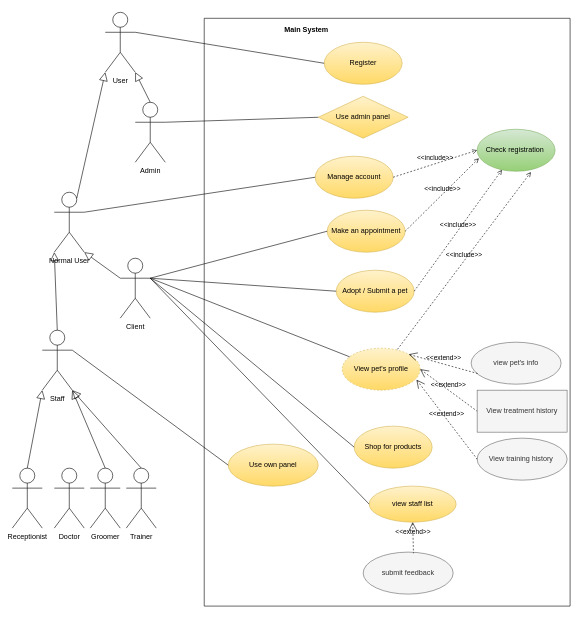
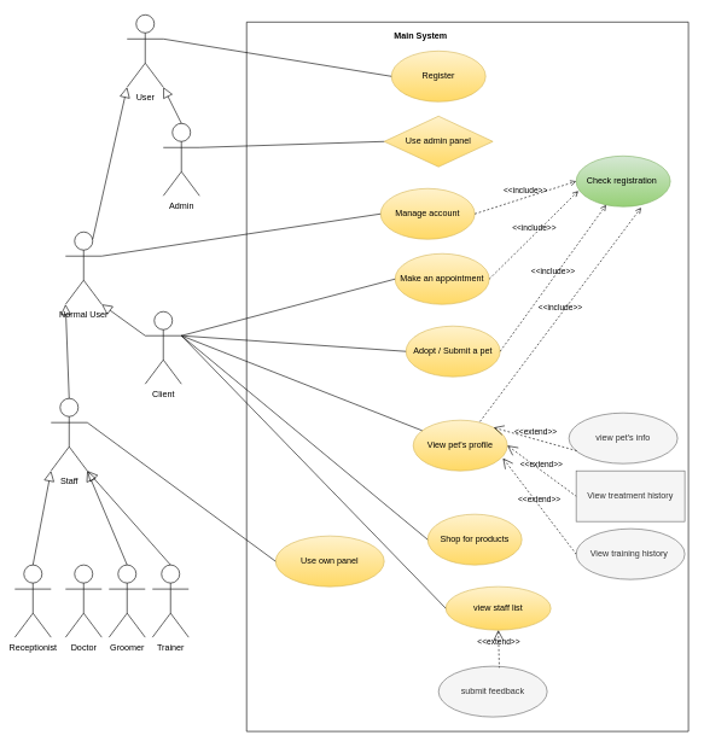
  <mxCell id="0" />
  <mxCell id="1" parent="0" />
  <mxCell id="2" value="" style="swimlane;startSize=0;" parent="1" vertex="1"><mxGeometry x="340" y="30" width="610" height="980" as="geometry" /></mxCell>
  <mxCell id="3" value="Register" style="ellipse;whiteSpace=wrap;html=1;gradientColor=#ffd966;fillColor=#fff2cc;strokeColor=#d6b656;" parent="2" vertex="1"><mxGeometry x="200" y="40" width="130" height="70" as="geometry" /></mxCell>
  <mxCell id="4" value="Adopt / Submit a pet" style="ellipse;whiteSpace=wrap;html=1;gradientColor=#ffd966;fillColor=#fff2cc;strokeColor=#d6b656;" parent="2" vertex="1"><mxGeometry x="220" y="420" width="130" height="70" as="geometry" /></mxCell>
  <mxCell id="5" value="Shop for products" style="ellipse;whiteSpace=wrap;html=1;gradientColor=#ffd966;fillColor=#fff2cc;strokeColor=#d6b656;" parent="2" vertex="1"><mxGeometry x="250" y="680" width="130" height="70" as="geometry" /></mxCell>
  <mxCell id="6" value="Check r&lt;span&gt;egistration&amp;nbsp;&lt;/span&gt;" style="ellipse;whiteSpace=wrap;html=1;gradientColor=#97d077;fillColor=#d5e8d4;strokeColor=#82b366;" parent="2" vertex="1"><mxGeometry x="455" y="185" width="130" height="70" as="geometry" /></mxCell>
  <mxCell id="7" value="Manage account" style="ellipse;whiteSpace=wrap;html=1;gradientColor=#ffd966;fillColor=#fff2cc;strokeColor=#d6b656;" parent="2" vertex="1"><mxGeometry x="185" y="230" width="130" height="70" as="geometry" /></mxCell>
  <mxCell id="8" value="Make an appointment" style="ellipse;whiteSpace=wrap;html=1;gradientColor=#ffd966;fillColor=#fff2cc;strokeColor=#d6b656;" parent="2" vertex="1"><mxGeometry x="205" y="320" width="130" height="70" as="geometry" /></mxCell>
  <mxCell id="9" value="&amp;lt;&amp;lt;include&amp;gt;&amp;gt;" style="edgeStyle=none;html=1;endArrow=open;verticalAlign=bottom;dashed=1;labelBackgroundColor=none;rounded=0;exitX=1;exitY=0.5;exitDx=0;exitDy=0;entryX=0.023;entryY=0.69;entryDx=0;entryDy=0;entryPerimeter=0;" parent="2" source="8" target="6" edge="1"><mxGeometry width="160" relative="1" as="geometry"><mxPoint x="220" y="260" as="sourcePoint" /><mxPoint x="380" y="260" as="targetPoint" /></mxGeometry></mxCell>
  <mxCell id="10" value="&amp;lt;&amp;lt;include&amp;gt;&amp;gt;" style="edgeStyle=none;html=1;endArrow=open;verticalAlign=bottom;dashed=1;labelBackgroundColor=none;rounded=0;exitX=1;exitY=0.5;exitDx=0;exitDy=0;entryX=0;entryY=0.5;entryDx=0;entryDy=0;" parent="2" source="7" target="6" edge="1"><mxGeometry width="160" relative="1" as="geometry"><mxPoint x="230" y="270" as="sourcePoint" /><mxPoint x="390" y="270" as="targetPoint" /></mxGeometry></mxCell>
  <mxCell id="11" value="&amp;lt;&amp;lt;include&amp;gt;&amp;gt;" style="edgeStyle=none;html=1;endArrow=open;verticalAlign=bottom;dashed=1;labelBackgroundColor=none;rounded=0;exitX=1;exitY=0.5;exitDx=0;exitDy=0;" parent="2" source="4" target="6" edge="1"><mxGeometry width="160" relative="1" as="geometry"><mxPoint x="240" y="280" as="sourcePoint" /><mxPoint x="400" y="280" as="targetPoint" /></mxGeometry></mxCell>
  <mxCell id="12" value="Use admin panel" style="rhombus;whiteSpace=wrap;html=1;gradientColor=#ffd966;fillColor=#fff2cc;strokeColor=#d6b656;" parent="2" vertex="1"><mxGeometry x="190" y="130" width="150" height="70" as="geometry" /></mxCell>
- <mxCell id="13" value="&lt;b&gt;Main System&lt;/b&gt;" style="text;html=1;align=center;verticalAlign=middle;resizable=0;points=[];autosize=1;strokeColor=none;fillColor=none;fontStyle=0" parent="2" vertex="1"><mxGeometry x="125" y="10" width="90" height="20" as="geometry" /></mxCell>
+ <mxCell id="13" value="&lt;b&gt;Main System&lt;/b&gt;" style="text;html=1;align=center;verticalAlign=middle;resizable=0;points=[];autosize=1;strokeColor=none;fillColor=none;fontStyle=0" parent="2" vertex="1"><mxGeometry x="195" y="10" width="90" height="20" as="geometry" /></mxCell>
  <mxCell id="14" value="Use own panel" style="ellipse;whiteSpace=wrap;html=1;gradientColor=#ffd966;fillColor=#fff2cc;strokeColor=#d6b656;" parent="2" vertex="1"><mxGeometry x="40" y="710" width="150" height="70" as="geometry" /></mxCell>
  <mxCell id="15" value="view staff list" style="ellipse;whiteSpace=wrap;html=1;gradientColor=#ffd966;fillColor=#fff2cc;strokeColor=#d6b656;" parent="2" vertex="1"><mxGeometry x="275" y="780" width="145" height="60" as="geometry" /></mxCell>
  <mxCell id="16" value="submit feedback" style="ellipse;whiteSpace=wrap;html=1;fillColor=#f5f5f5;strokeColor=#666666;fontColor=#333333;" parent="2" vertex="1"><mxGeometry x="265" y="890" width="150" height="70" as="geometry" /></mxCell>
  <mxCell id="17" value="&amp;lt;&amp;lt;extend&amp;gt;&amp;gt;" style="edgeStyle=none;html=1;startArrow=open;endArrow=none;startSize=12;verticalAlign=bottom;dashed=1;labelBackgroundColor=none;rounded=0;exitX=0.5;exitY=1;exitDx=0;exitDy=0;entryX=0.559;entryY=0.028;entryDx=0;entryDy=0;entryPerimeter=0;" parent="2" source="15" target="16" edge="1"><mxGeometry width="160" relative="1" as="geometry"><mxPoint x="115" y="660" as="sourcePoint" /><mxPoint x="275" y="660" as="targetPoint" /></mxGeometry></mxCell>
- <mxCell id="18" value="View pet's profile" style="ellipse;whiteSpace=wrap;html=1;gradientColor=#ffd966;fillColor=#fff2cc;strokeColor=#d6b656;dashed=1;" parent="2" vertex="1"><mxGeometry x="230" y="550" width="130" height="70" as="geometry" /></mxCell>
+ <mxCell id="18" value="View pet's profile" style="ellipse;whiteSpace=wrap;html=1;gradientColor=#ffd966;fillColor=#fff2cc;strokeColor=#d6b656;" parent="2" vertex="1"><mxGeometry x="230" y="550" width="130" height="70" as="geometry" /></mxCell>
  <mxCell id="19" value="view pet's info" style="ellipse;whiteSpace=wrap;html=1;fillColor=#f5f5f5;strokeColor=#666666;fontColor=#333333;" parent="2" vertex="1"><mxGeometry x="445" y="540" width="150" height="70" as="geometry" /></mxCell>
  <mxCell id="20" value="&amp;lt;&amp;lt;extend&amp;gt;&amp;gt;" style="edgeStyle=none;html=1;startArrow=open;endArrow=none;startSize=12;verticalAlign=bottom;dashed=1;labelBackgroundColor=none;rounded=0;exitX=1;exitY=0;exitDx=0;exitDy=0;entryX=0.077;entryY=0.75;entryDx=0;entryDy=0;entryPerimeter=0;" parent="2" source="18" target="19" edge="1"><mxGeometry width="160" relative="1" as="geometry"><mxPoint x="452.5" y="530" as="sourcePoint" /><mxPoint x="210" y="250" as="targetPoint" /></mxGeometry></mxCell>
  <mxCell id="21" value="View training history&amp;nbsp;" style="ellipse;whiteSpace=wrap;html=1;fillColor=#f5f5f5;strokeColor=#666666;fontColor=#333333;" parent="2" vertex="1"><mxGeometry x="455" y="700" width="150" height="70" as="geometry" /></mxCell>
  <mxCell id="22" value="&amp;lt;&amp;lt;extend&amp;gt;&amp;gt;" style="edgeStyle=none;html=1;startArrow=open;endArrow=none;startSize=12;verticalAlign=bottom;dashed=1;labelBackgroundColor=none;rounded=0;exitX=0.953;exitY=0.75;exitDx=0;exitDy=0;entryX=0;entryY=0.5;entryDx=0;entryDy=0;exitPerimeter=0;" parent="2" source="18" target="21" edge="1"><mxGeometry width="160" relative="1" as="geometry"><mxPoint x="371.442" y="750.512" as="sourcePoint" /><mxPoint x="60" y="380" as="targetPoint" /></mxGeometry></mxCell>
  <mxCell id="23" value="View treatment history" style="whiteSpace=wrap;html=1;fillColor=#f5f5f5;strokeColor=#666666;fontColor=#333333;rounded=0;" parent="2" vertex="1"><mxGeometry x="455" y="620" width="150" height="70" as="geometry" /></mxCell>
  <mxCell id="24" value="&amp;lt;&amp;lt;include&amp;gt;&amp;gt;" style="edgeStyle=none;html=1;endArrow=open;verticalAlign=bottom;dashed=1;labelBackgroundColor=none;rounded=0;exitX=0.709;exitY=0.028;exitDx=0;exitDy=0;exitPerimeter=0;entryX=0.69;entryY=1.019;entryDx=0;entryDy=0;entryPerimeter=0;" parent="2" source="18" target="6" edge="1"><mxGeometry width="160" relative="1" as="geometry"><mxPoint x="360.0" y="465" as="sourcePoint" /><mxPoint x="503.526" y="325.623" as="targetPoint" /></mxGeometry></mxCell>
  <mxCell id="25" value="&amp;lt;&amp;lt;extend&amp;gt;&amp;gt;" style="edgeStyle=none;html=1;startArrow=open;endArrow=none;startSize=12;verticalAlign=bottom;dashed=1;labelBackgroundColor=none;rounded=0;exitX=1;exitY=0.5;exitDx=0;exitDy=0;entryX=0;entryY=0.5;entryDx=0;entryDy=0;" parent="2" source="18" target="23" edge="1"><mxGeometry width="160" relative="1" as="geometry"><mxPoint x="361.442" y="530.512" as="sourcePoint" /><mxPoint x="50" y="160" as="targetPoint" /></mxGeometry></mxCell>
  <mxCell id="26" value="Admin" style="shape=umlActor;html=1;verticalLabelPosition=bottom;verticalAlign=top;align=center;" parent="1" vertex="1"><mxGeometry x="225" y="170" width="50" height="100" as="geometry" /></mxCell>
  <mxCell id="27" value="Normal User" style="shape=umlActor;html=1;verticalLabelPosition=bottom;verticalAlign=top;align=center;" parent="1" vertex="1"><mxGeometry x="90" y="320" width="50" height="100" as="geometry" /></mxCell>
  <mxCell id="28" value="Doctor&lt;br&gt;" style="shape=umlActor;html=1;verticalLabelPosition=bottom;verticalAlign=top;align=center;" parent="1" vertex="1"><mxGeometry x="90" y="780" width="50" height="100" as="geometry" /></mxCell>
  <mxCell id="29" value="Groomer&lt;br&gt;" style="shape=umlActor;html=1;verticalLabelPosition=bottom;verticalAlign=top;align=center;" parent="1" vertex="1"><mxGeometry x="150" y="780" width="50" height="100" as="geometry" /></mxCell>
  <mxCell id="30" value="Trainer" style="shape=umlActor;html=1;verticalLabelPosition=bottom;verticalAlign=top;align=center;" parent="1" vertex="1"><mxGeometry x="210" y="780" width="50" height="100" as="geometry" /></mxCell>
  <mxCell id="31" value="Staff" style="shape=umlActor;html=1;verticalLabelPosition=bottom;verticalAlign=top;align=center;" parent="1" vertex="1"><mxGeometry x="70" y="550" width="50" height="100" as="geometry" /></mxCell>
  <mxCell id="32" value="" style="edgeStyle=none;html=1;endArrow=block;endFill=0;endSize=12;verticalAlign=bottom;rounded=0;exitX=0.5;exitY=0;exitDx=0;exitDy=0;exitPerimeter=0;entryX=1;entryY=1;entryDx=0;entryDy=0;entryPerimeter=0;" parent="1" source="29" target="31" edge="1"><mxGeometry width="160" relative="1" as="geometry"><mxPoint x="5" y="790" as="sourcePoint" /><mxPoint x="30" y="730" as="targetPoint" /></mxGeometry></mxCell>
  <mxCell id="33" value="" style="edgeStyle=none;html=1;endArrow=block;endFill=0;endSize=12;verticalAlign=bottom;rounded=0;exitX=0.5;exitY=0;exitDx=0;exitDy=0;exitPerimeter=0;entryX=1;entryY=1;entryDx=0;entryDy=0;entryPerimeter=0;" parent="1" source="30" target="31" edge="1"><mxGeometry width="160" relative="1" as="geometry"><mxPoint x="-835" y="1000" as="sourcePoint" /><mxPoint x="-810" y="940" as="targetPoint" /></mxGeometry></mxCell>
  <mxCell id="34" value="Receptionist" style="shape=umlActor;html=1;verticalLabelPosition=bottom;verticalAlign=top;align=center;" parent="1" vertex="1"><mxGeometry x="20" y="780" width="50" height="100" as="geometry" /></mxCell>
  <mxCell id="35" value="" style="edgeStyle=none;html=1;endArrow=block;endFill=0;endSize=12;verticalAlign=bottom;rounded=0;exitX=0.5;exitY=0;exitDx=0;exitDy=0;exitPerimeter=0;entryX=0;entryY=1;entryDx=0;entryDy=0;entryPerimeter=0;" parent="1" source="34" target="31" edge="1"><mxGeometry width="160" relative="1" as="geometry"><mxPoint x="125" y="790" as="sourcePoint" /><mxPoint x="150" y="660" as="targetPoint" /></mxGeometry></mxCell>
  <mxCell id="36" value="User" style="shape=umlActor;html=1;verticalLabelPosition=bottom;verticalAlign=top;align=center;" parent="1" vertex="1"><mxGeometry x="175" y="20" width="50" height="100" as="geometry" /></mxCell>
  <mxCell id="37" value="" style="edgeStyle=none;html=1;endArrow=block;endFill=0;endSize=12;verticalAlign=bottom;rounded=0;entryX=1;entryY=1;entryDx=0;entryDy=0;entryPerimeter=0;exitX=0.5;exitY=0;exitDx=0;exitDy=0;exitPerimeter=0;" parent="1" source="26" target="36" edge="1"><mxGeometry width="160" relative="1" as="geometry"><mxPoint x="545" y="290" as="sourcePoint" /><mxPoint x="705" y="290" as="targetPoint" /></mxGeometry></mxCell>
  <mxCell id="38" value="" style="edgeStyle=none;html=1;endArrow=block;endFill=0;endSize=12;verticalAlign=bottom;rounded=0;entryX=0;entryY=1;entryDx=0;entryDy=0;entryPerimeter=0;exitX=0.75;exitY=0.1;exitDx=0;exitDy=0;exitPerimeter=0;" parent="1" source="27" target="36" edge="1"><mxGeometry width="160" relative="1" as="geometry"><mxPoint x="120" y="320" as="sourcePoint" /><mxPoint x="235" y="130" as="targetPoint" /></mxGeometry></mxCell>
  <mxCell id="39" value="" style="edgeStyle=none;html=1;endArrow=block;endFill=0;endSize=12;verticalAlign=bottom;rounded=0;entryX=0;entryY=1;entryDx=0;entryDy=0;entryPerimeter=0;exitX=0.5;exitY=0;exitDx=0;exitDy=0;exitPerimeter=0;" parent="1" source="31" target="27" edge="1"><mxGeometry width="160" relative="1" as="geometry"><mxPoint x="95" y="240" as="sourcePoint" /><mxPoint x="190" y="100" as="targetPoint" /></mxGeometry></mxCell>
  <mxCell id="40" value="" style="edgeStyle=none;html=1;endArrow=block;endFill=0;endSize=12;verticalAlign=bottom;rounded=0;entryX=1;entryY=1;entryDx=0;entryDy=0;entryPerimeter=0;exitX=0;exitY=0.333;exitDx=0;exitDy=0;exitPerimeter=0;" parent="1" source="41" target="27" edge="1"><mxGeometry width="160" relative="1" as="geometry"><mxPoint y="430" as="sourcePoint" x="170" /><mxPoint x="330" y="430" as="targetPoint" /></mxGeometry></mxCell>
  <mxCell id="41" value="Client&lt;br&gt;" style="shape=umlActor;html=1;verticalLabelPosition=bottom;verticalAlign=top;align=center;" parent="1" vertex="1"><mxGeometry x="200" y="430" width="50" height="100" as="geometry" /></mxCell>
  <mxCell id="42" value="" style="edgeStyle=none;html=1;endArrow=none;verticalAlign=bottom;rounded=0;exitX=1;exitY=0.333;exitDx=0;exitDy=0;exitPerimeter=0;entryX=0;entryY=0.5;entryDx=0;entryDy=0;" parent="1" source="36" target="3" edge="1"><mxGeometry width="160" relative="1" as="geometry"><mxPoint x="340" y="330" as="sourcePoint" /><mxPoint x="500" y="330" as="targetPoint" /></mxGeometry></mxCell>
  <mxCell id="43" value="" style="edgeStyle=none;html=1;endArrow=none;verticalAlign=bottom;rounded=0;entryX=0;entryY=0.5;entryDx=0;entryDy=0;exitX=1;exitY=0.333;exitDx=0;exitDy=0;exitPerimeter=0;" parent="1" source="41" target="8" edge="1"><mxGeometry width="160" relative="1" as="geometry"><mxPoint x="280" y="370" as="sourcePoint" /><mxPoint x="440" y="370" as="targetPoint" /></mxGeometry></mxCell>
  <mxCell id="44" value="" style="edgeStyle=none;html=1;endArrow=none;verticalAlign=bottom;rounded=0;entryX=0;entryY=0.5;entryDx=0;entryDy=0;exitX=1;exitY=0.333;exitDx=0;exitDy=0;exitPerimeter=0;" parent="1" source="41" target="4" edge="1"><mxGeometry width="160" relative="1" as="geometry"><mxPoint x="250" y="463.333" as="sourcePoint" /><mxPoint x="650" y="175" as="targetPoint" /></mxGeometry></mxCell>
  <mxCell id="45" value="" style="edgeStyle=none;html=1;endArrow=none;verticalAlign=bottom;rounded=0;entryX=0;entryY=0.5;entryDx=0;entryDy=0;exitX=1;exitY=0.333;exitDx=0;exitDy=0;exitPerimeter=0;" parent="1" source="41" target="5" edge="1"><mxGeometry width="160" relative="1" as="geometry"><mxPoint x="260" y="473.333" as="sourcePoint" /><mxPoint x="660" y="185" as="targetPoint" /></mxGeometry></mxCell>
  <mxCell id="46" value="" style="edgeStyle=none;html=1;endArrow=none;verticalAlign=bottom;rounded=0;entryX=0;entryY=0.5;entryDx=0;entryDy=0;exitX=1;exitY=0.333;exitDx=0;exitDy=0;exitPerimeter=0;" parent="1" source="27" target="7" edge="1"><mxGeometry width="160" relative="1" as="geometry"><mxPoint x="270" y="483.333" as="sourcePoint" /><mxPoint x="670" y="195" as="targetPoint" /></mxGeometry></mxCell>
  <mxCell id="47" value="" style="edgeStyle=none;html=1;endArrow=none;verticalAlign=bottom;rounded=0;entryX=0;entryY=0.5;entryDx=0;entryDy=0;exitX=1;exitY=0.333;exitDx=0;exitDy=0;exitPerimeter=0;" parent="1" source="26" target="12" edge="1"><mxGeometry width="160" relative="1" as="geometry"><mxPoint x="280" y="493.333" as="sourcePoint" /><mxPoint x="680" y="205" as="targetPoint" /></mxGeometry></mxCell>
  <mxCell id="48" value="" style="edgeStyle=none;html=1;endArrow=none;verticalAlign=bottom;rounded=0;entryX=0;entryY=0.5;entryDx=0;entryDy=0;exitX=1;exitY=0.333;exitDx=0;exitDy=0;exitPerimeter=0;" parent="1" source="31" target="14" edge="1"><mxGeometry width="160" relative="1" as="geometry"><mxPoint x="150" y="363.333" as="sourcePoint" /><mxPoint x="630" y="435" as="targetPoint" /></mxGeometry></mxCell>
  <mxCell id="49" value="" style="edgeStyle=none;html=1;endArrow=none;verticalAlign=bottom;rounded=0;entryX=0;entryY=0.5;entryDx=0;entryDy=0;exitX=1;exitY=0.333;exitDx=0;exitDy=0;exitPerimeter=0;" parent="1" source="41" target="15" edge="1"><mxGeometry width="160" relative="1" as="geometry"><mxPoint x="260" y="473.333" as="sourcePoint" /><mxPoint x="589.94" y="636.97" as="targetPoint" /></mxGeometry></mxCell>
  <mxCell id="50" value="" style="edgeStyle=none;html=1;endArrow=none;verticalAlign=bottom;rounded=0;exitX=1;exitY=0.333;exitDx=0;exitDy=0;exitPerimeter=0;" parent="1" source="41" target="18" edge="1"><mxGeometry width="160" relative="1" as="geometry"><mxPoint x="260" y="473.333" as="sourcePoint" /><mxPoint x="610" y="685" as="targetPoint" /></mxGeometry></mxCell>
